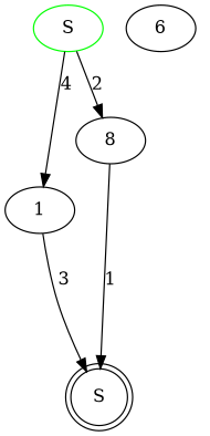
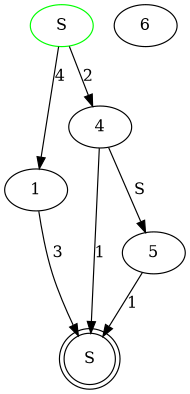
  digraph {
    rankdir=TB
    n1 [color=green label=S]
    1
-   4 [label=8]
+   4
    n4 [label=S shape=doublecircle]
+   5
    6
    n1 -> 1 [label=4]
    n1 -> 4 [label=2]
    1 -> n4 [label=3]
    4 -> n4 [label=1]
+   4 -> 5 [label=S]
+   5 -> n4 [label=1]
  }
